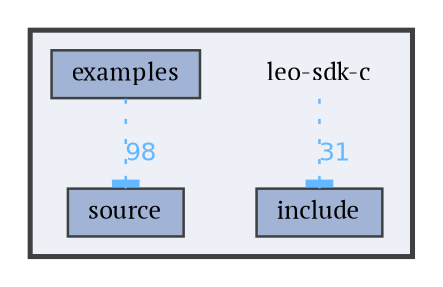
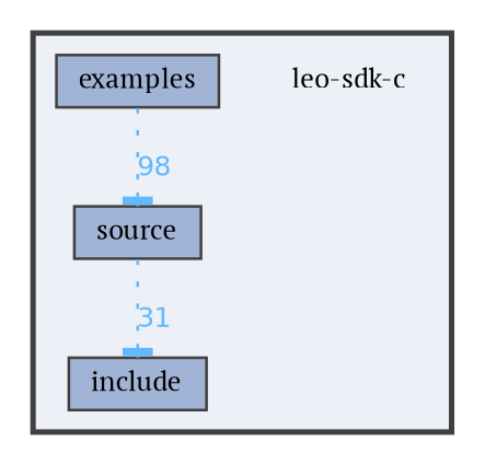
  digraph {
    compound=true
    fontname="PT Serif"
    node [fontname="PT Serif" fontsize=10 shape=box color=grey25 fillcolor="#a2b4d6" style=filled]
    edge [arrowhead=tee color=steelblue1 fontcolor=steelblue1 fontname="PT Serif" fontsize=10 labeldistance=1.5 labelfontname=Helvetica labelfontsize=10 style=dotted]
    n1 [height=0.2 label="leo-sdk-c" shape=plaintext width=0.4 color="" fillcolor="" style=""]
    n2 [height=0.2 label=examples width=0.4]
    n3 [height=0.2 label=include width=0.4]
    n4 [height=0.2 label=source width=0.4]
    subgraph cluster_1 {
      bgcolor="#edf0f7"
      fontsize=10
      pencolor=grey25
      style="filled,bold"
      n1
      n2
      n3
      n4
    }
    n2 -> n4 [headlabel=98]
-   n1 -> n3 [headlabel=31]
+   n4 -> n3 [headlabel=31]
  }
